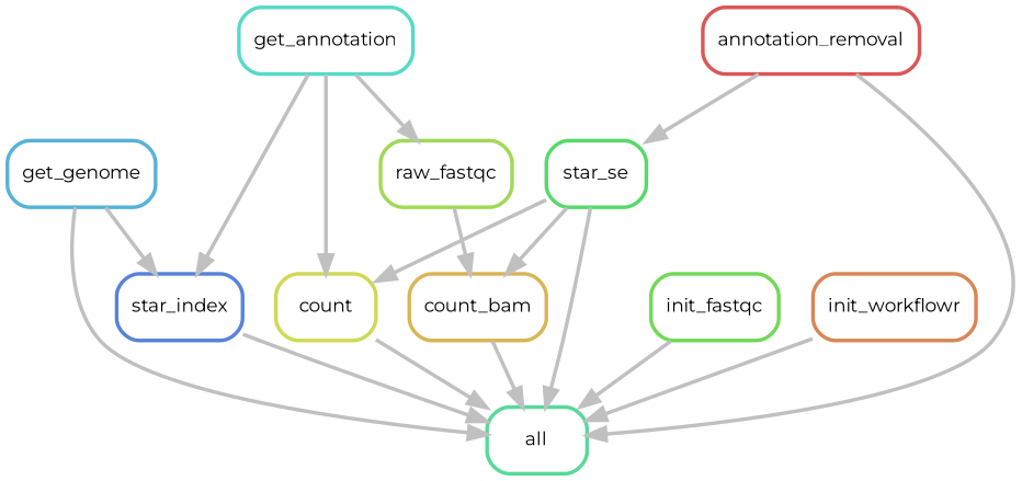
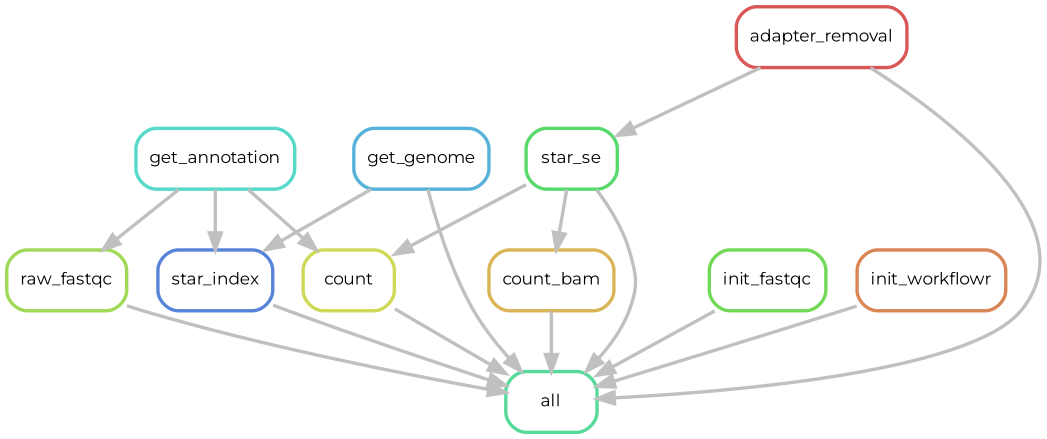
  digraph {
    bgcolor=white
    fontname=Montserrat
    node [fontname=Montserrat fontsize=10 penwidth=2 shape=box style=rounded]
    edge [color=grey fontname=Montserrat penwidth=2]
    n1 [color="0.42 0.6 0.85" label=all]
    n2 [color="0.61 0.6 0.85" label=star_index]
    n3 [color="0.36 0.6 0.85" label=star_se]
    n4 [color="0.12 0.6 0.85" label=count_bam]
    n5 [color="0.18 0.6 0.85" label=count]
    n6 [color="0.24 0.6 0.85" label=raw_fastqc]
-   n7 [color="0.00 0.6 0.85" label=annotation_removal]
+   n7 [color="0.00 0.6 0.85" label=adapter_removal]
    n8 [color="0.30 0.6 0.85" label=init_fastqc]
    n9 [color="0.48 0.6 0.85" label=get_annotation]
    n10 [color="0.06 0.6 0.85" label=init_workflowr]
    n11 [color="0.55 0.6 0.85" label=get_genome]
    n2 -> n1
    n3 -> n1
    n3 -> n4
    n3 -> n5
    n4 -> n1
    n5 -> n1
-   n6 -> n4
+   n6 -> n1
    n7 -> n1
    n7 -> n3
    n8 -> n1
    n9 -> n2
    n9 -> n5
    n9 -> n6
    n10 -> n1
    n11 -> n1
    n11 -> n2
  }
